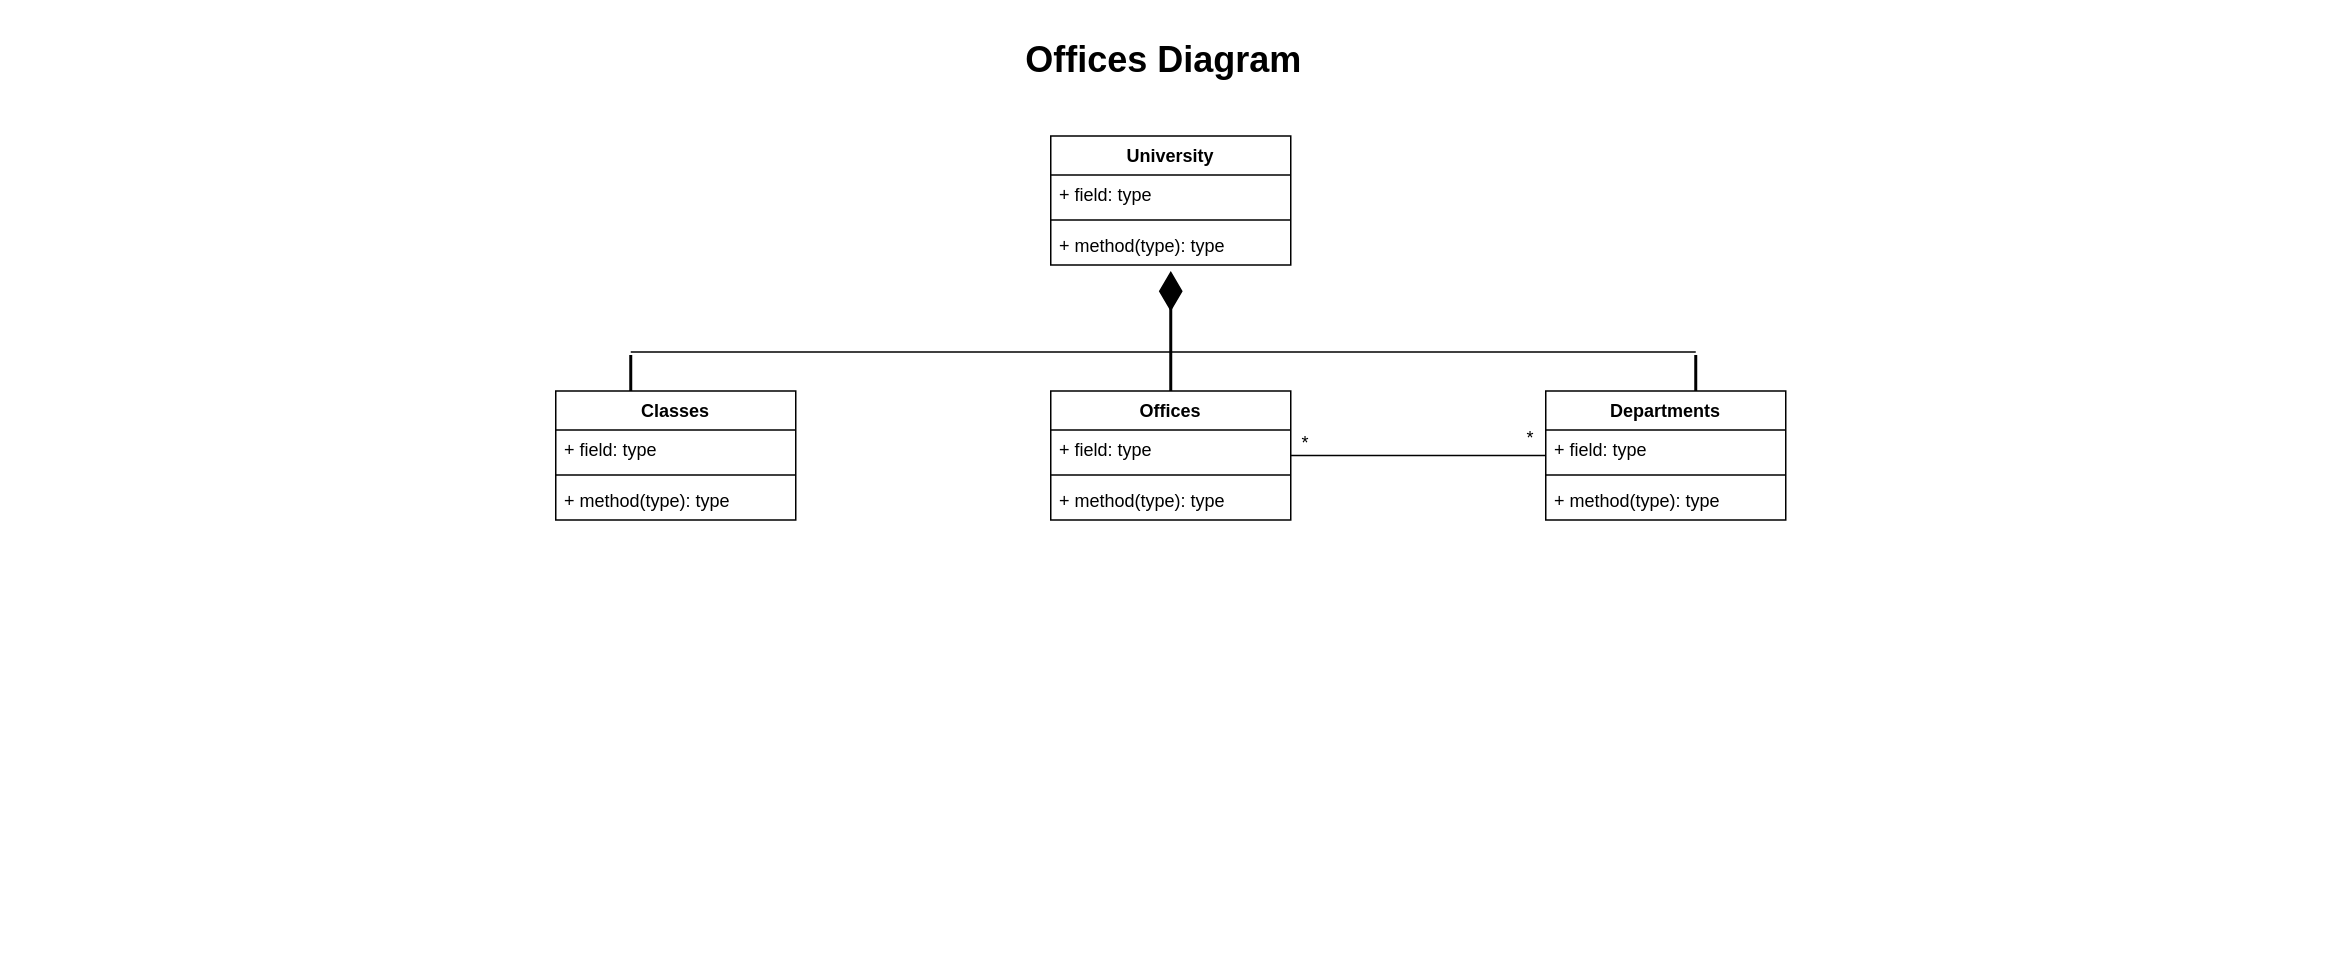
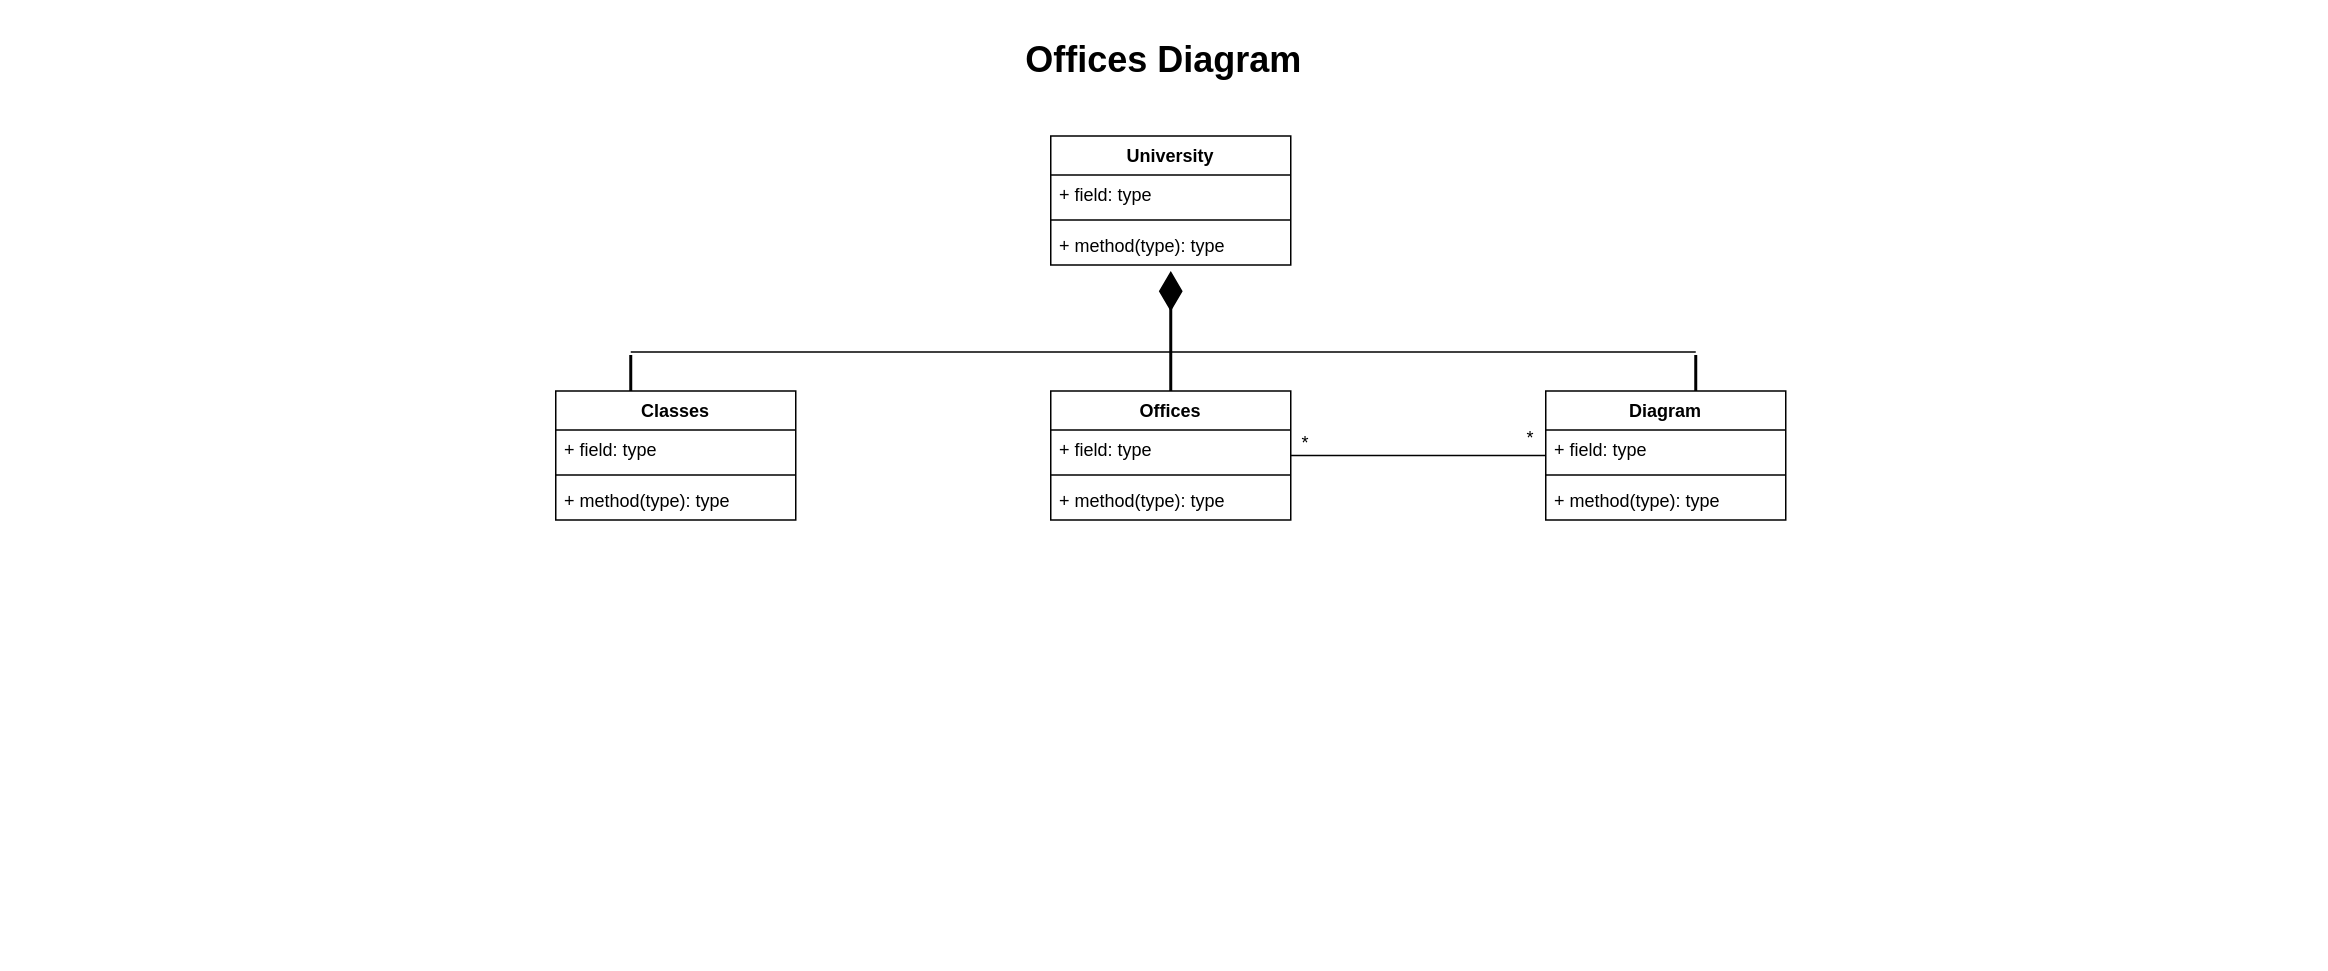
  <mxCell id="0" style=";html=1;" />
  <mxCell id="1" style=";html=1;" parent="0" />
  <mxCell id="2" style="edgeStyle=orthogonalEdgeStyle;rounded=0;html=1;endArrow=circlePlus;endFill=0;jettySize=auto;orthogonalLoop=1;entryX=0.25;entryY=1;" parent="1" edge="1"><mxGeometry relative="1" as="geometry"><Array as="points"><mxPoint x="567" y="625" /><mxPoint x="617" y="625" /></Array><mxPoint x="617" y="595" as="targetPoint" /></mxGeometry></mxCell>
  <mxCell id="3" style="edgeStyle=orthogonalEdgeStyle;rounded=0;html=1;endArrow=circlePlus;endFill=0;jettySize=auto;orthogonalLoop=1;entryX=0.5;entryY=1;" parent="1" edge="1"><mxGeometry relative="1" as="geometry"><Array as="points"><mxPoint x="757" y="625" /><mxPoint x="657" y="625" /></Array><mxPoint x="657" y="595" as="targetPoint" /></mxGeometry></mxCell>
  <mxCell id="4" value="Offices Diagram" style="text;strokeColor=none;fillColor=none;html=1;fontSize=24;fontStyle=1;verticalAlign=middle;align=center;" parent="1" vertex="1"><mxGeometry x="20" y="20" width="1510" height="40" as="geometry" /></mxCell>
  <mxCell id="5" value="University" style="swimlane;fontStyle=1;align=center;verticalAlign=top;childLayout=stackLayout;horizontal=1;startSize=26;horizontalStack=0;resizeParent=1;resizeParentMax=0;resizeLast=0;collapsible=1;marginBottom=0;" vertex="1" parent="1"><mxGeometry x="700" y="90" width="160" height="86" as="geometry" /></mxCell>
  <mxCell id="6" value="+ field: type" style="text;strokeColor=none;fillColor=none;align=left;verticalAlign=top;spacingLeft=4;spacingRight=4;overflow=hidden;rotatable=0;points=[[0,0.5],[1,0.5]];portConstraint=eastwest;" vertex="1" parent="5"><mxGeometry y="26" width="160" height="26" as="geometry" /></mxCell>
  <mxCell id="7" value="" style="line;strokeWidth=1;fillColor=none;align=left;verticalAlign=middle;spacingTop=-1;spacingLeft=3;spacingRight=3;rotatable=0;labelPosition=right;points=[];portConstraint=eastwest;" vertex="1" parent="5"><mxGeometry y="52" width="160" height="8" as="geometry" /></mxCell>
  <mxCell id="8" value="+ method(type): type" style="text;strokeColor=none;fillColor=none;align=left;verticalAlign=top;spacingLeft=4;spacingRight=4;overflow=hidden;rotatable=0;points=[[0,0.5],[1,0.5]];portConstraint=eastwest;" vertex="1" parent="5"><mxGeometry y="60" width="160" height="26" as="geometry" /></mxCell>
  <mxCell id="9" value="Classes" style="swimlane;fontStyle=1;align=center;verticalAlign=top;childLayout=stackLayout;horizontal=1;startSize=26;horizontalStack=0;resizeParent=1;resizeParentMax=0;resizeLast=0;collapsible=1;marginBottom=0;" vertex="1" parent="1"><mxGeometry x="370" y="260" width="160" height="86" as="geometry" /></mxCell>
  <mxCell id="10" value="+ field: type" style="text;strokeColor=none;fillColor=none;align=left;verticalAlign=top;spacingLeft=4;spacingRight=4;overflow=hidden;rotatable=0;points=[[0,0.5],[1,0.5]];portConstraint=eastwest;" vertex="1" parent="9"><mxGeometry y="26" width="160" height="26" as="geometry" /></mxCell>
  <mxCell id="11" value="" style="line;strokeWidth=1;fillColor=none;align=left;verticalAlign=middle;spacingTop=-1;spacingLeft=3;spacingRight=3;rotatable=0;labelPosition=right;points=[];portConstraint=eastwest;" vertex="1" parent="9"><mxGeometry y="52" width="160" height="8" as="geometry" /></mxCell>
  <mxCell id="12" value="+ method(type): type" style="text;strokeColor=none;fillColor=none;align=left;verticalAlign=top;spacingLeft=4;spacingRight=4;overflow=hidden;rotatable=0;points=[[0,0.5],[1,0.5]];portConstraint=eastwest;" vertex="1" parent="9"><mxGeometry y="60" width="160" height="26" as="geometry" /></mxCell>
  <mxCell id="13" value="Offices" style="swimlane;fontStyle=1;align=center;verticalAlign=top;childLayout=stackLayout;horizontal=1;startSize=26;horizontalStack=0;resizeParent=1;resizeParentMax=0;resizeLast=0;collapsible=1;marginBottom=0;" vertex="1" parent="1"><mxGeometry x="700" y="260" width="160" height="86" as="geometry" /></mxCell>
  <mxCell id="14" value="+ field: type" style="text;strokeColor=none;fillColor=none;align=left;verticalAlign=top;spacingLeft=4;spacingRight=4;overflow=hidden;rotatable=0;points=[[0,0.5],[1,0.5]];portConstraint=eastwest;" vertex="1" parent="13"><mxGeometry y="26" width="160" height="26" as="geometry" /></mxCell>
  <mxCell id="15" value="" style="line;strokeWidth=1;fillColor=none;align=left;verticalAlign=middle;spacingTop=-1;spacingLeft=3;spacingRight=3;rotatable=0;labelPosition=right;points=[];portConstraint=eastwest;" vertex="1" parent="13"><mxGeometry y="52" width="160" height="8" as="geometry" /></mxCell>
  <mxCell id="16" value="+ method(type): type" style="text;strokeColor=none;fillColor=none;align=left;verticalAlign=top;spacingLeft=4;spacingRight=4;overflow=hidden;rotatable=0;points=[[0,0.5],[1,0.5]];portConstraint=eastwest;" vertex="1" parent="13"><mxGeometry y="60" width="160" height="26" as="geometry" /></mxCell>
- <mxCell id="17" value="Departments" style="swimlane;fontStyle=1;align=center;verticalAlign=top;childLayout=stackLayout;horizontal=1;startSize=26;horizontalStack=0;resizeParent=1;resizeParentMax=0;resizeLast=0;collapsible=1;marginBottom=0;" vertex="1" parent="1"><mxGeometry x="1030" y="260" width="160" height="86" as="geometry" /></mxCell>
+ <mxCell id="17" value="Diagram" style="swimlane;fontStyle=1;align=center;verticalAlign=top;childLayout=stackLayout;horizontal=1;startSize=26;horizontalStack=0;resizeParent=1;resizeParentMax=0;resizeLast=0;collapsible=1;marginBottom=0;" vertex="1" parent="1"><mxGeometry x="1030" y="260" width="160" height="86" as="geometry" /></mxCell>
  <mxCell id="18" value="+ field: type" style="text;strokeColor=none;fillColor=none;align=left;verticalAlign=top;spacingLeft=4;spacingRight=4;overflow=hidden;rotatable=0;points=[[0,0.5],[1,0.5]];portConstraint=eastwest;" vertex="1" parent="17"><mxGeometry y="26" width="160" height="26" as="geometry" /></mxCell>
  <mxCell id="19" value="" style="line;strokeWidth=1;fillColor=none;align=left;verticalAlign=middle;spacingTop=-1;spacingLeft=3;spacingRight=3;rotatable=0;labelPosition=right;points=[];portConstraint=eastwest;" vertex="1" parent="17"><mxGeometry y="52" width="160" height="8" as="geometry" /></mxCell>
  <mxCell id="20" value="+ method(type): type" style="text;strokeColor=none;fillColor=none;align=left;verticalAlign=top;spacingLeft=4;spacingRight=4;overflow=hidden;rotatable=0;points=[[0,0.5],[1,0.5]];portConstraint=eastwest;" vertex="1" parent="17"><mxGeometry y="60" width="160" height="26" as="geometry" /></mxCell>
  <mxCell id="21" value="" style="endArrow=diamondThin;endFill=1;endSize=24;html=1;rounded=0;exitX=0.25;exitY=0.5;exitDx=0;exitDy=0;exitPerimeter=0;" edge="1" parent="1" source="24"><mxGeometry width="160" relative="1" as="geometry"><mxPoint x="780" y="230" as="sourcePoint" /><mxPoint x="780" y="180" as="targetPoint" /></mxGeometry></mxCell>
  <mxCell id="22" value="" style="line;strokeWidth=1;fillColor=none;align=left;verticalAlign=middle;spacingTop=-1;spacingLeft=3;spacingRight=3;rotatable=0;labelPosition=right;points=[];portConstraint=eastwest;" vertex="1" parent="1"><mxGeometry x="420" y="230" width="710" height="8" as="geometry" /></mxCell>
  <mxCell id="23" value="" style="line;strokeWidth=2;direction=south;html=1;" vertex="1" parent="1"><mxGeometry x="340" y="236" width="160" height="24" as="geometry" /></mxCell>
  <mxCell id="24" value="" style="line;strokeWidth=2;direction=south;html=1;" vertex="1" parent="1"><mxGeometry x="700" y="190" width="160" height="70" as="geometry" /></mxCell>
  <mxCell id="25" value="" style="line;strokeWidth=2;direction=south;html=1;" vertex="1" parent="1"><mxGeometry x="1050" y="236" width="160" height="24" as="geometry" /></mxCell>
  <mxCell id="26" value="" style="line;strokeWidth=1;fillColor=none;align=left;verticalAlign=middle;spacingTop=-1;spacingLeft=3;spacingRight=3;rotatable=0;labelPosition=right;points=[];portConstraint=eastwest;" vertex="1" parent="1"><mxGeometry x="860" y="299" width="170" height="8" as="geometry" /></mxCell>
  <mxCell id="27" value="*" style="text;html=1;strokeColor=none;fillColor=none;align=center;verticalAlign=middle;whiteSpace=wrap;rounded=0;" vertex="1" parent="1"><mxGeometry x="840" y="280" width="60" height="30" as="geometry" /></mxCell>
  <mxCell id="28" value="*" style="text;html=1;strokeColor=none;fillColor=none;align=center;verticalAlign=middle;whiteSpace=wrap;rounded=0;" vertex="1" parent="1"><mxGeometry x="990" y="277" width="60" height="30" as="geometry" /></mxCell>
